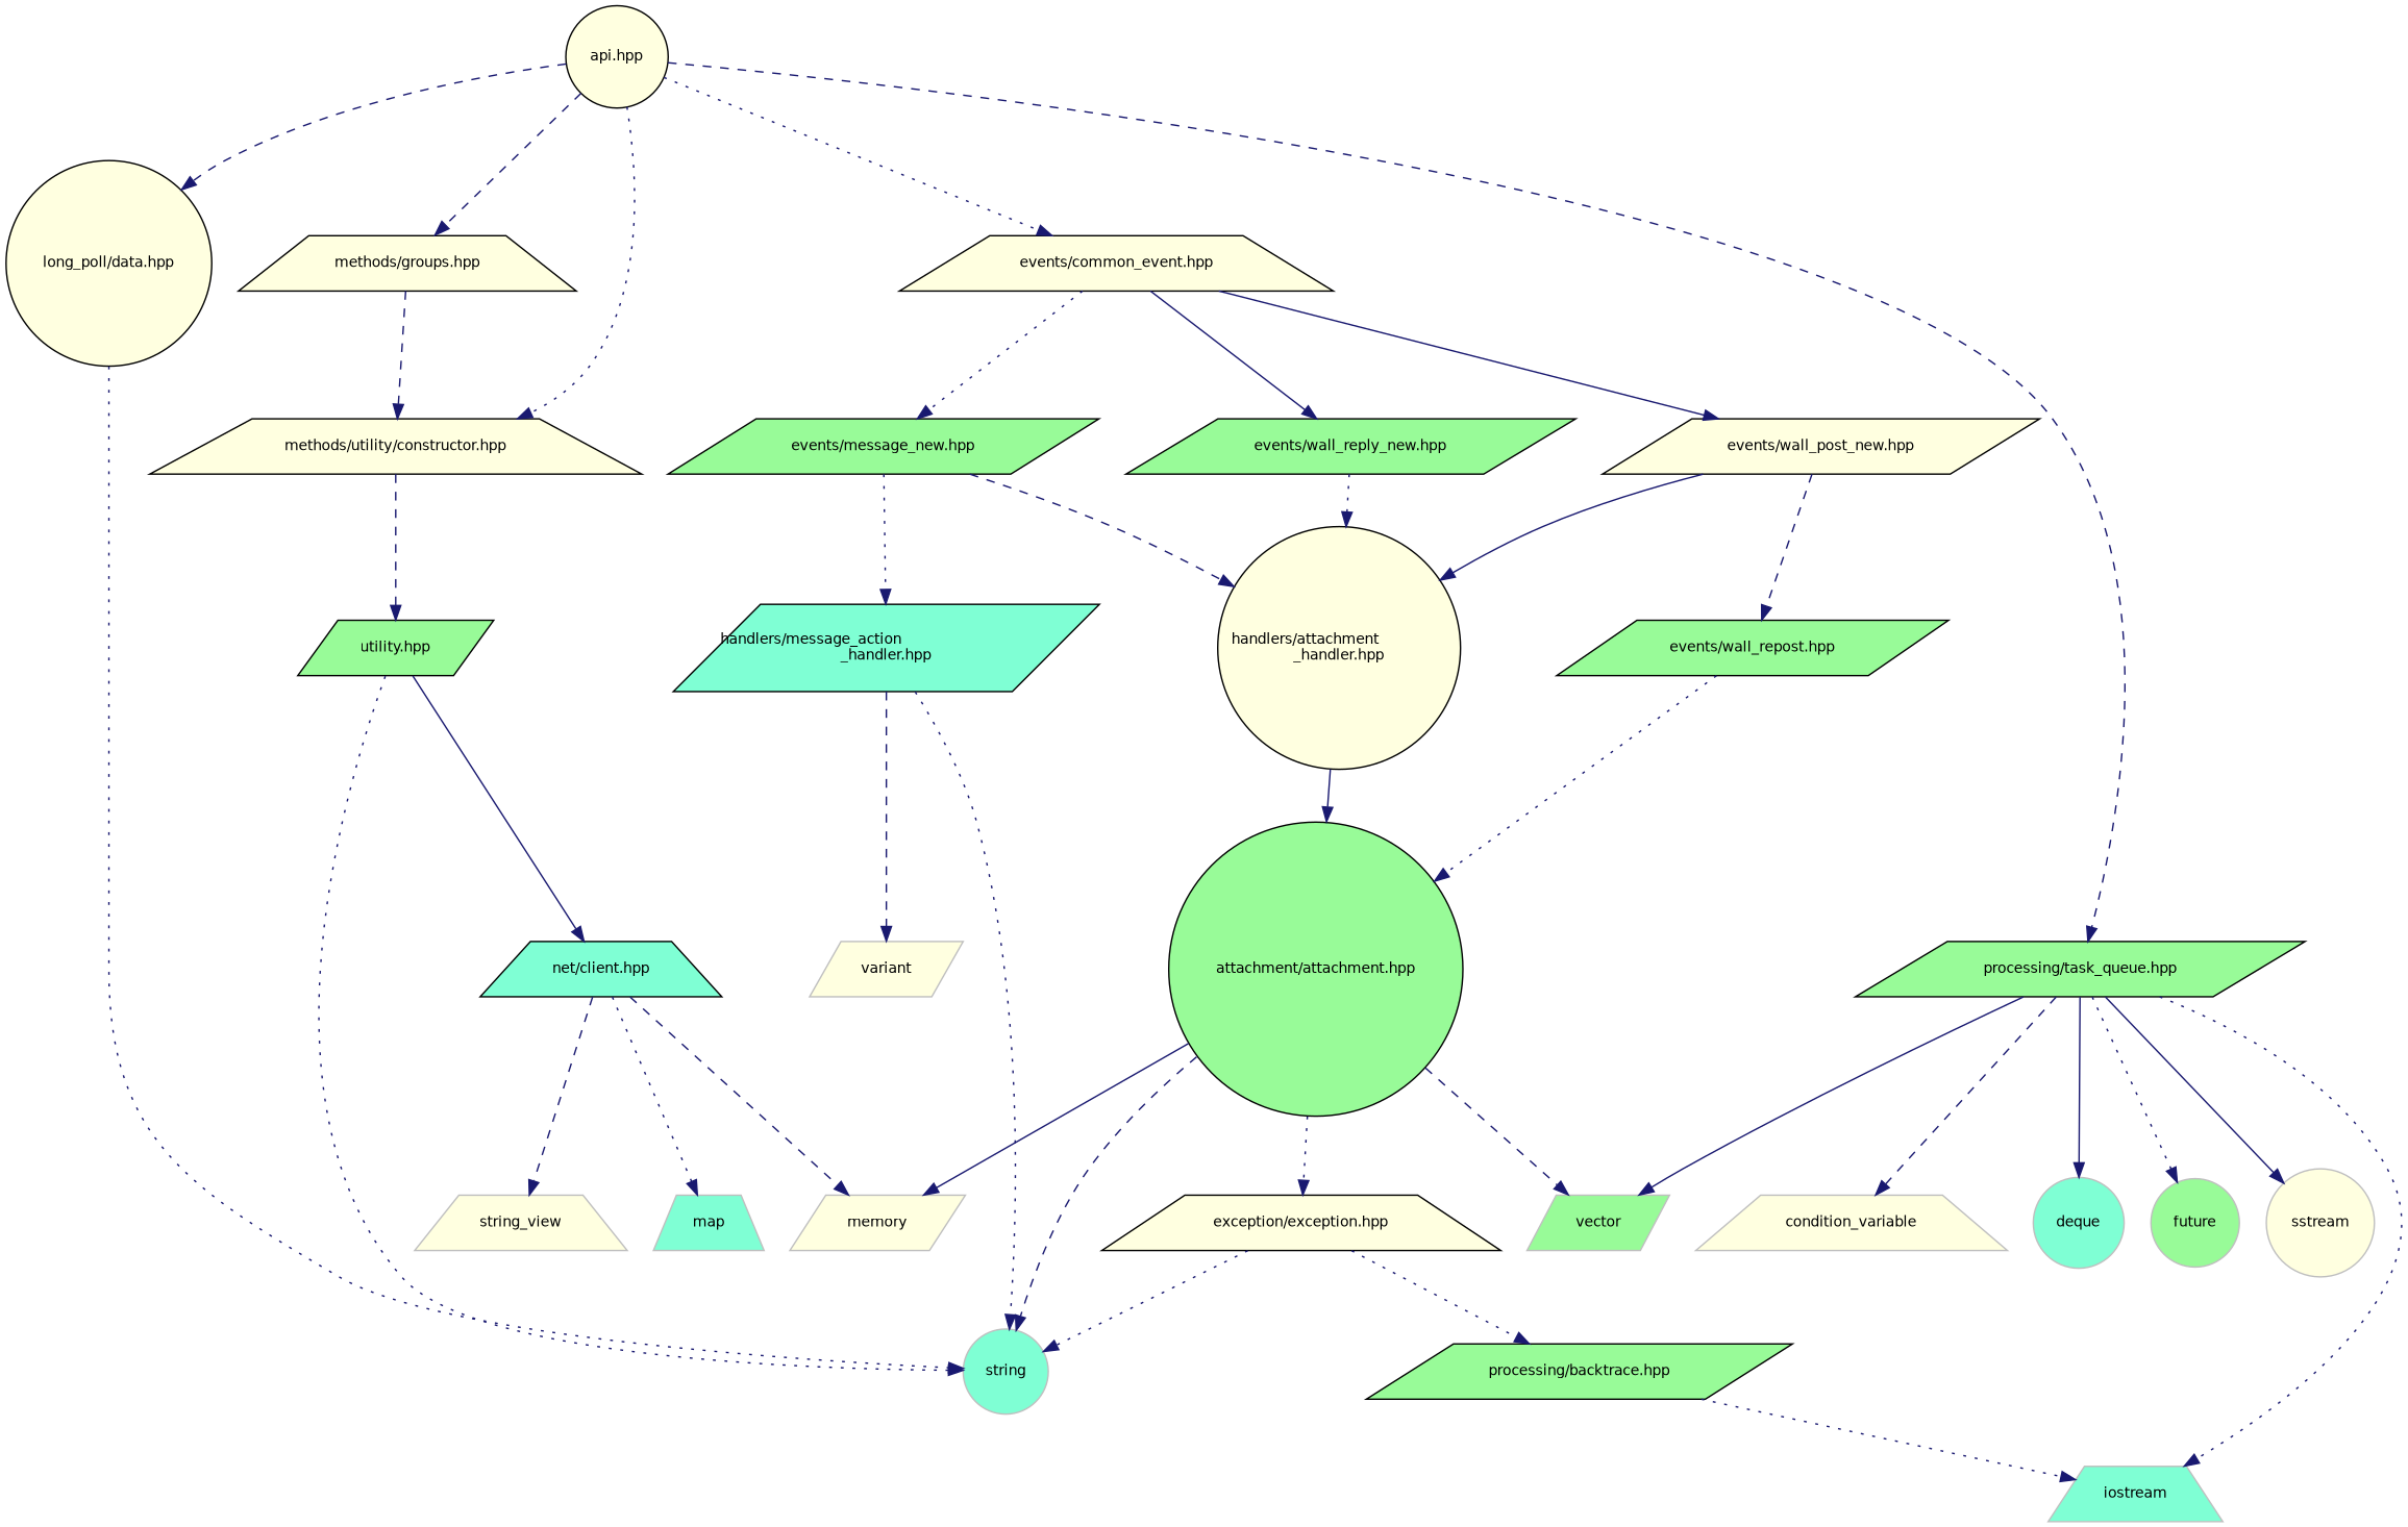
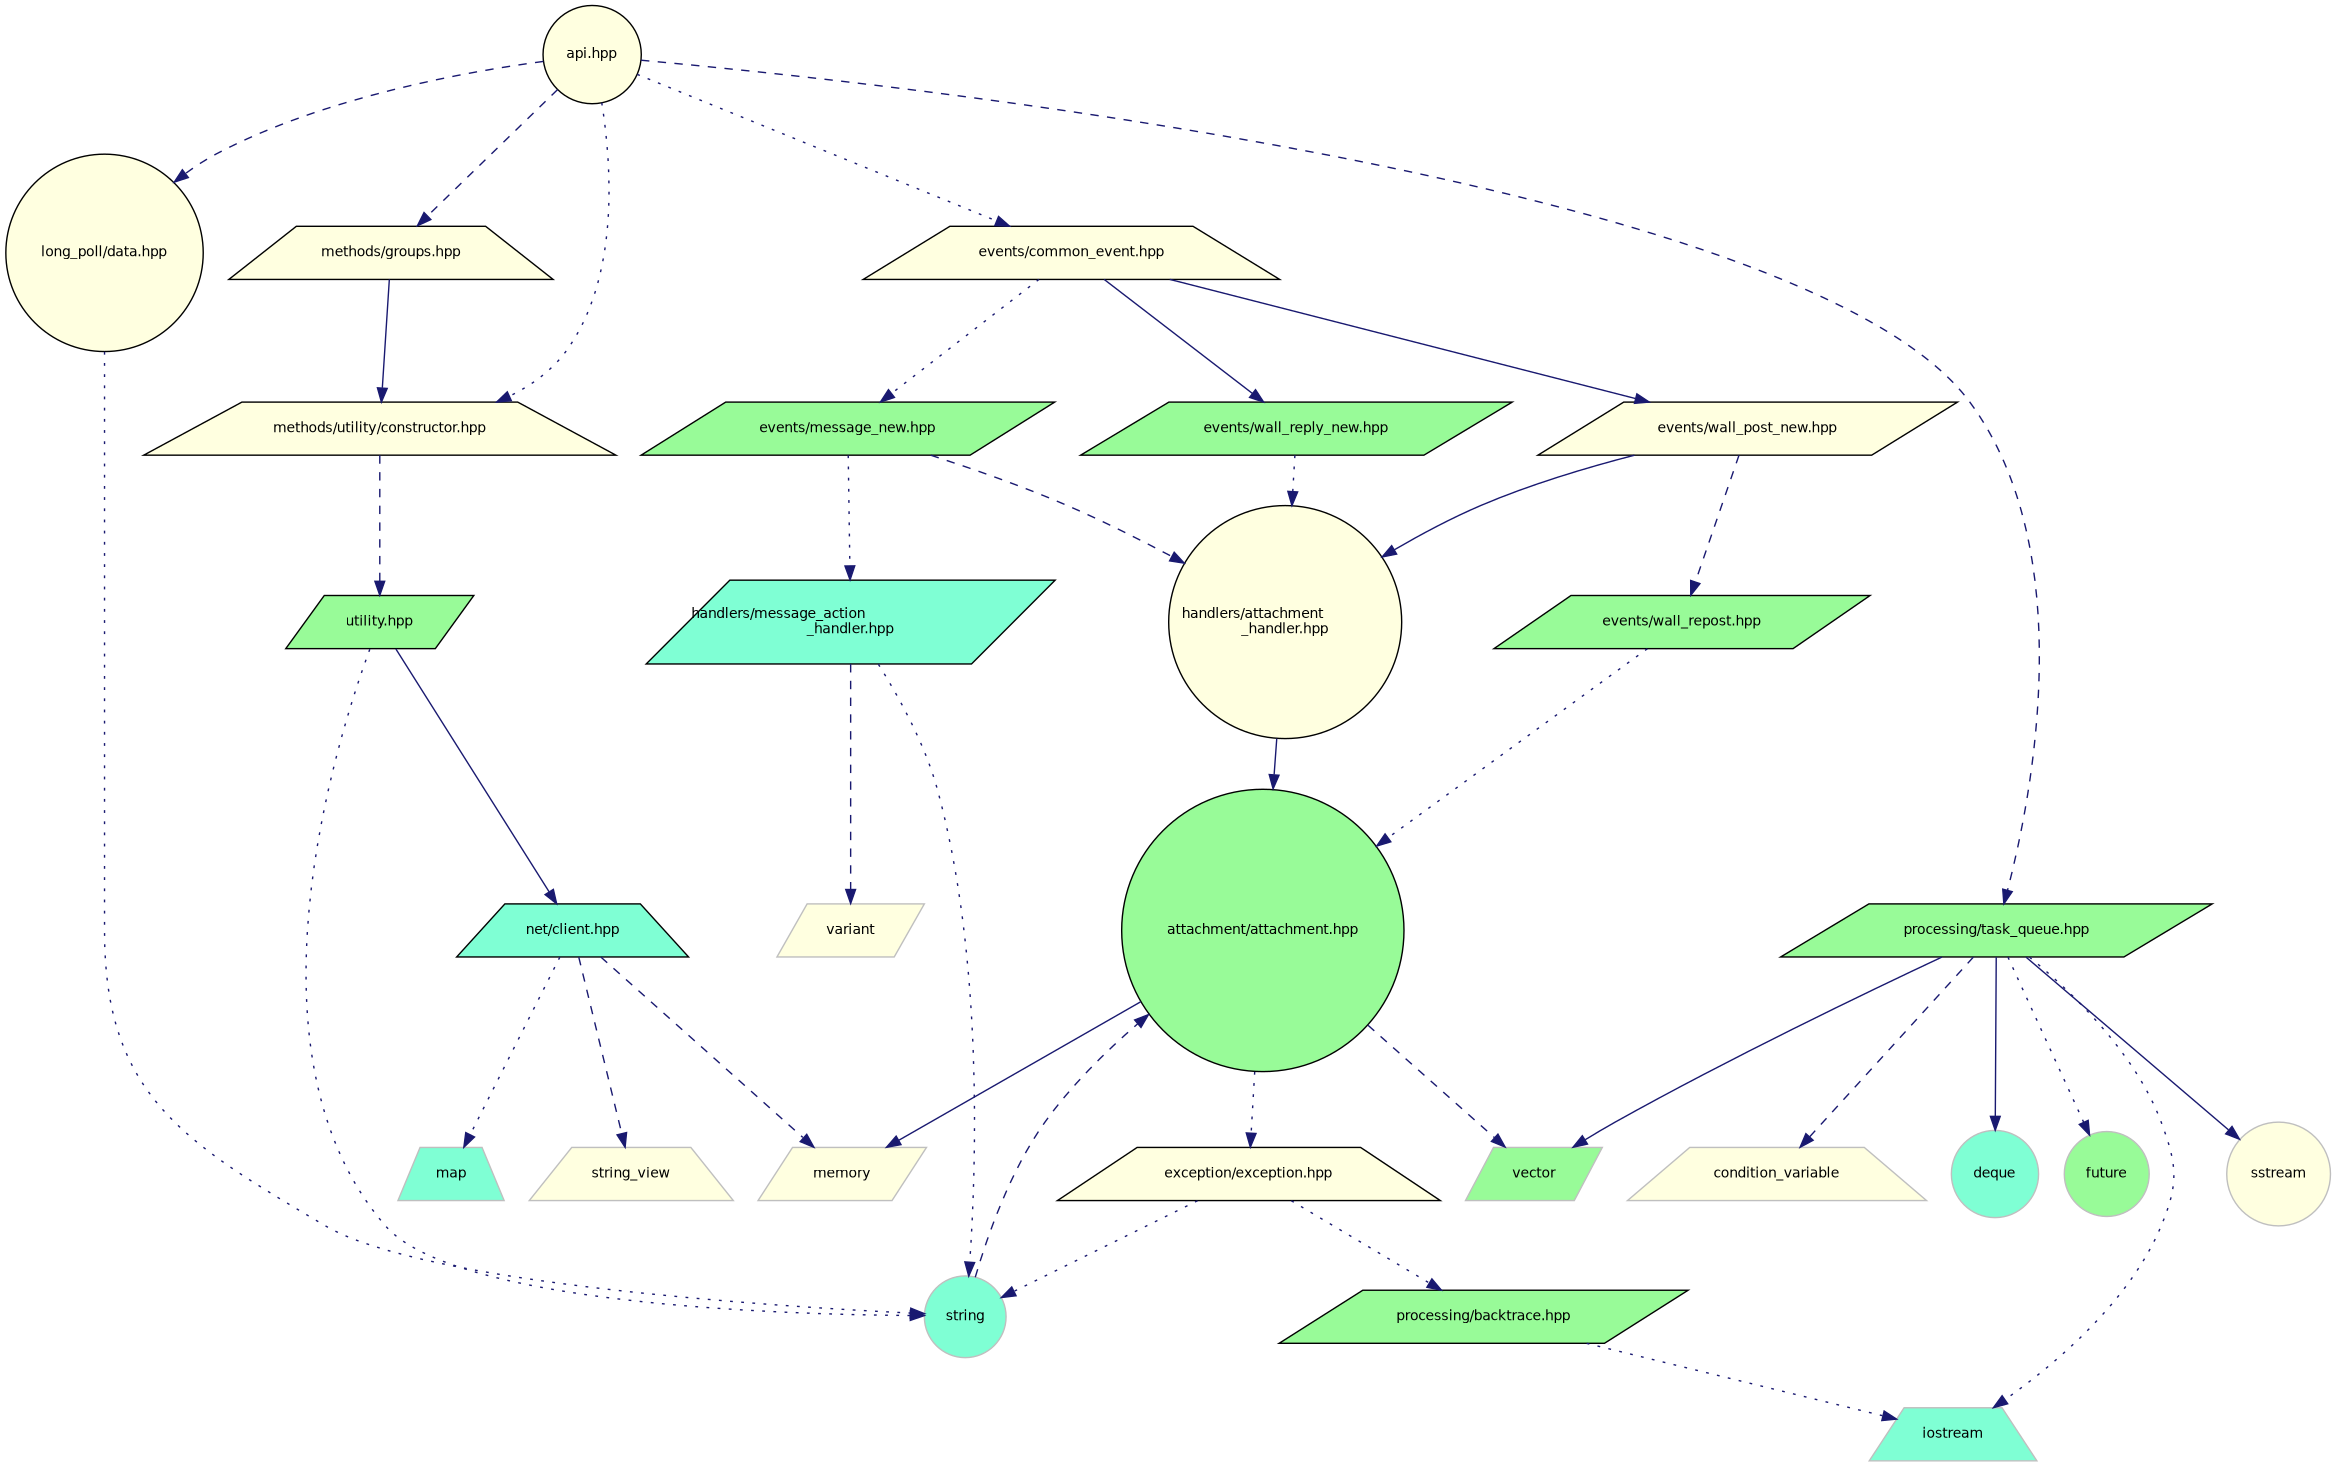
  digraph {
    node [color=black fillcolor=lightyellow fontname=Helvetica fontsize=10 shape=parallelogram style=filled]
    edge [color=midnightblue fontname=Helvetica fontsize=10 labelfontname=Helvetica labelfontsize=10 style=dotted]
    n1 [fontcolor=black height=0.2 label="api.hpp" shape=circle width=0.4]
    n2 [height=0.2 label="events/common_event.hpp" shape=trapezium width=0.4]
    n3 [height=0.2 label="long_poll/data.hpp" shape=circle width=0.4]
    n4 [height=0.2 label="methods/groups.hpp" shape=trapezium width=0.4]
    n5 [height=0.2 label="methods/utility/constructor.hpp" shape=trapezium width=0.4]
    n6 [fillcolor=palegreen height=0.2 label="processing/task_queue.hpp" width=0.4]
    n7 [fillcolor=palegreen height=0.2 label="events/message_new.hpp" width=0.4]
    n8 [height=0.2 label="events/wall_post_new.hpp" width=0.4]
    n9 [fillcolor=palegreen height=0.2 label="events/wall_reply_new.hpp" width=0.4]
    n10 [color=grey75 fillcolor=aquamarine height=0.2 label=string shape=circle width=0.4]
    n11 [fillcolor=palegreen height=0.2 label="utility.hpp" width=0.4]
    n12 [color=grey75 fillcolor=palegreen height=0.2 label=vector width=0.4]
    n13 [color=grey75 fillcolor=aquamarine height=0.2 label=iostream shape=trapezium width=0.4]
    n14 [color=grey75 height=0.2 label=condition_variable shape=trapezium width=0.4]
    n15 [color=grey75 fillcolor=aquamarine height=0.2 label=deque shape=circle width=0.4]
    n16 [color=grey75 fillcolor=palegreen height=0.2 label=future shape=circle width=0.4]
    n17 [color=grey75 height=0.2 label=sstream shape=circle width=0.4]
    n18 [height=0.2 label="handlers/attachment\l_handler.hpp" shape=circle width=0.4]
    n19 [fillcolor=aquamarine height=0.2 label="handlers/message_action\l_handler.hpp" width=0.4]
    n20 [fillcolor=palegreen height=0.2 label="events/wall_repost.hpp" width=0.4]
    n21 [fillcolor=palegreen height=0.2 label="attachment/attachment.hpp" shape=circle width=0.4]
    n22 [color=grey75 height=0.2 label=variant width=0.4]
    n23 [color=grey75 height=0.2 label=memory width=0.4]
    n24 [height=0.2 label="exception/exception.hpp" shape=trapezium width=0.4]
    n25 [fillcolor=palegreen height=0.2 label="processing/backtrace.hpp" width=0.4]
    n26 [fillcolor=aquamarine height=0.2 label="net/client.hpp" shape=trapezium width=0.4]
    n27 [color=grey75 fillcolor=aquamarine height=0.2 label=map shape=trapezium width=0.4]
    n28 [color=grey75 height=0.2 label=string_view shape=trapezium width=0.4]
    n1 -> n2
    n1 -> n3 [style=dashed]
    n1 -> n4 [style=dashed]
    n1 -> n5
    n1 -> n6 [style=dashed]
    n2 -> n7
    n2 -> n8 [style=solid]
    n2 -> n9 [style=solid]
    n3 -> n10
-   n4 -> n5 [style=dashed]
+   n4 -> n5 [style=solid]
    n5 -> n11 [style=dashed]
    n6 -> n12 [style=solid]
    n6 -> n13
    n6 -> n14 [style=dashed]
    n6 -> n15 [style=solid]
    n6 -> n16
    n6 -> n17 [style=solid]
    n7 -> n18 [style=dashed]
    n7 -> n19
    n8 -> n18 [style=solid]
    n8 -> n20 [style=dashed]
    n9 -> n18
    n11 -> n10
    n11 -> n26 [style=solid]
    n18 -> n21 [style=solid]
    n19 -> n10
    n19 -> n22 [style=dashed]
    n20 -> n21
-   n21 -> n10 [style=dashed]
+   n10 -> n21 [style=dashed]
    n21 -> n12 [style=dashed]
    n21 -> n23 [style=solid]
    n21 -> n24
    n24 -> n10
    n24 -> n25
    n25 -> n13
    n26 -> n23 [style=dashed]
    n26 -> n27
    n26 -> n28 [style=dashed]
  }
